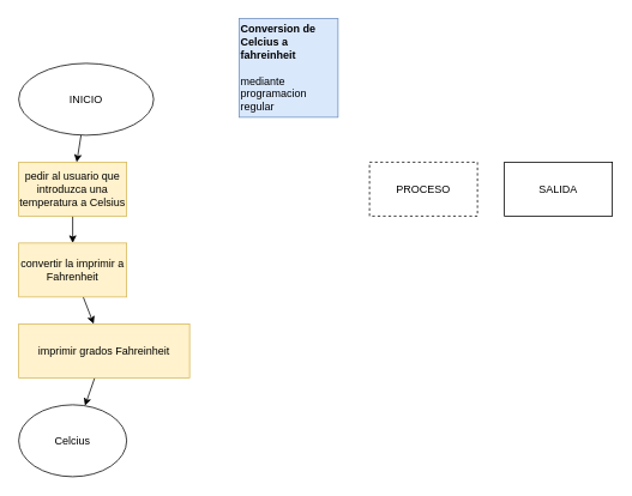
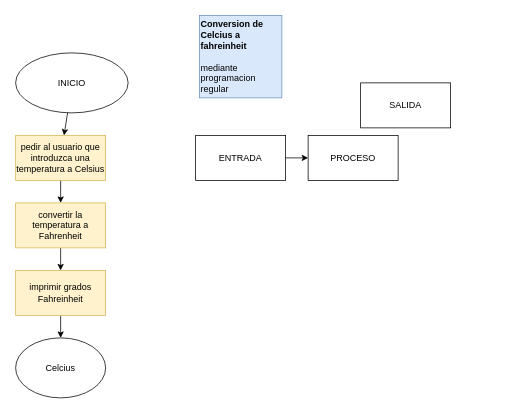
  <mxCell id="0" />
  <mxCell id="1" parent="0" />
  <mxCell id="2" value="" style="edgeStyle=none;html=1;" parent="1" source="3" target="5" edge="1"><mxGeometry relative="1" as="geometry" /></mxCell>
  <mxCell id="3" value="&lt;div style=&quot;&quot;&gt;&lt;span style=&quot;background-color: initial;&quot;&gt;pedir al usuario que introduzca una temperatura a Celsius&lt;/span&gt;&lt;/div&gt;" style="rounded=0;whiteSpace=wrap;html=1;align=center;fillColor=#fff2cc;strokeColor=#d6b656;" parent="1" vertex="1"><mxGeometry x="20" y="180" width="120" height="60" as="geometry" /></mxCell>
  <mxCell id="4" value="" style="edgeStyle=none;html=1;" parent="1" source="5" target="7" edge="1"><mxGeometry relative="1" as="geometry" /></mxCell>
- <mxCell id="5" value="convertir la imprimir a Fahrenheit" style="rounded=0;whiteSpace=wrap;html=1;fillColor=#fff2cc;strokeColor=#d6b656;" parent="1" vertex="1"><mxGeometry x="20" y="270" width="120" height="60" as="geometry" /></mxCell>
+ <mxCell id="5" value="convertir la temperatura a Fahrenheit" style="rounded=0;whiteSpace=wrap;html=1;fillColor=#fff2cc;strokeColor=#d6b656;" parent="1" vertex="1"><mxGeometry x="20" y="270" width="120" height="60" as="geometry" /></mxCell>
  <mxCell id="6" value="" style="edgeStyle=none;html=1;" parent="1" source="7" target="10" edge="1"><mxGeometry relative="1" as="geometry" /></mxCell>
- <mxCell id="7" value="imprimir grados Fahreinheit" style="rounded=0;whiteSpace=wrap;html=1;fillColor=#fff2cc;strokeColor=#d6b656;" parent="1" vertex="1"><mxGeometry x="20" y="360" width="190" height="60" as="geometry" /></mxCell>
+ <mxCell id="7" value="imprimir grados Fahreinheit" style="rounded=0;whiteSpace=wrap;html=1;fillColor=#fff2cc;strokeColor=#d6b656;" parent="1" vertex="1"><mxGeometry x="20" y="360" width="120" height="60" as="geometry" /></mxCell>
  <mxCell id="8" value="" style="edgeStyle=none;html=1;" parent="1" source="9" target="3" edge="1"><mxGeometry relative="1" as="geometry" /></mxCell>
  <mxCell id="9" value="INICIO" style="ellipse;whiteSpace=wrap;html=1;" parent="1" vertex="1"><mxGeometry x="20" y="70" width="150" height="80" as="geometry" /></mxCell>
  <mxCell id="10" value="Celcius" style="ellipse;whiteSpace=wrap;html=1;" parent="1" vertex="1"><mxGeometry x="20" y="450" width="120" height="80" as="geometry" /></mxCell>
- <mxCell id="13" value="PROCESO" style="rounded=0;whiteSpace=wrap;html=1;dashed=1;" parent="1" vertex="1"><mxGeometry x="410" y="180" width="120" height="60" as="geometry" /></mxCell>
- <mxCell id="14" value="SALIDA" style="rounded=0;whiteSpace=wrap;html=1;" parent="1" vertex="1"><mxGeometry x="560" y="180" width="120" height="60" as="geometry" /></mxCell>
+ <mxCell id="11" value="" style="edgeStyle=none;html=1;" parent="1" source="12" target="13" edge="1"><mxGeometry relative="1" as="geometry" /></mxCell>
+ <mxCell id="12" value="ENTRADA" style="rounded=0;whiteSpace=wrap;html=1;" parent="1" vertex="1"><mxGeometry x="260" y="180" width="120" height="60" as="geometry" /></mxCell>
+ <mxCell id="13" value="PROCESO" style="rounded=0;whiteSpace=wrap;html=1;" parent="1" vertex="1"><mxGeometry x="410" y="180" width="120" height="60" as="geometry" /></mxCell>
+ <mxCell id="14" value="SALIDA" style="rounded=0;whiteSpace=wrap;html=1;" parent="1" vertex="1"><mxGeometry x="480" y="110" width="120" height="60" as="geometry" /></mxCell>
  <mxCell id="15" value="&lt;b&gt;Conversion de Celcius a fahreinheit&lt;/b&gt;&lt;br&gt;&lt;br&gt;mediante programacion regular&amp;nbsp;" style="whiteSpace=wrap;html=1;aspect=fixed;rounded=0;fillColor=#dae8fc;strokeColor=#6c8ebf;align=left;" parent="1" vertex="1"><mxGeometry x="265" y="20" width="110" height="110" as="geometry" /></mxCell>
